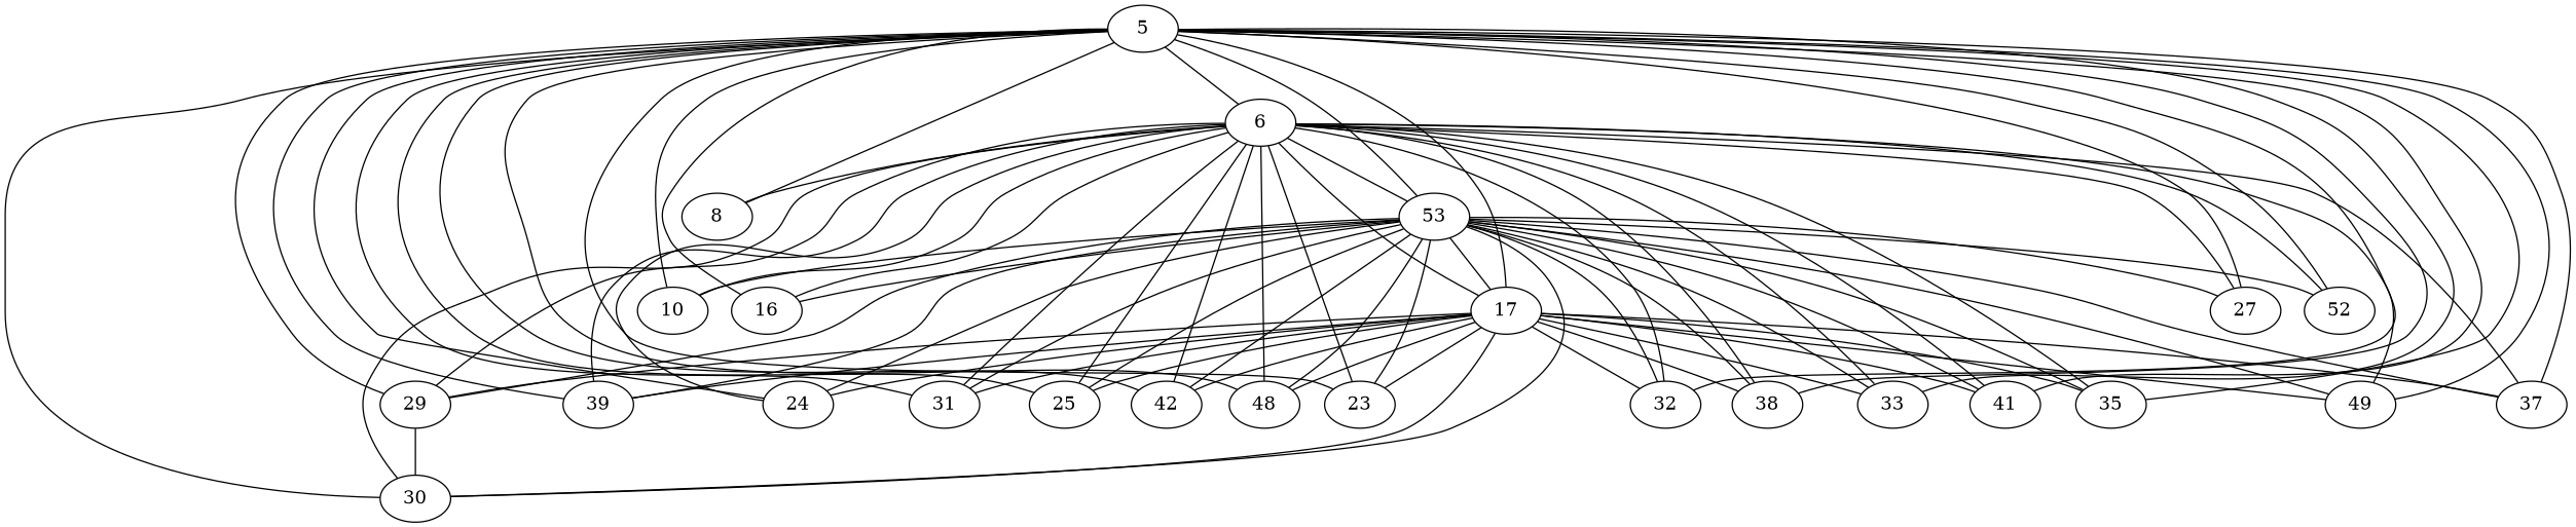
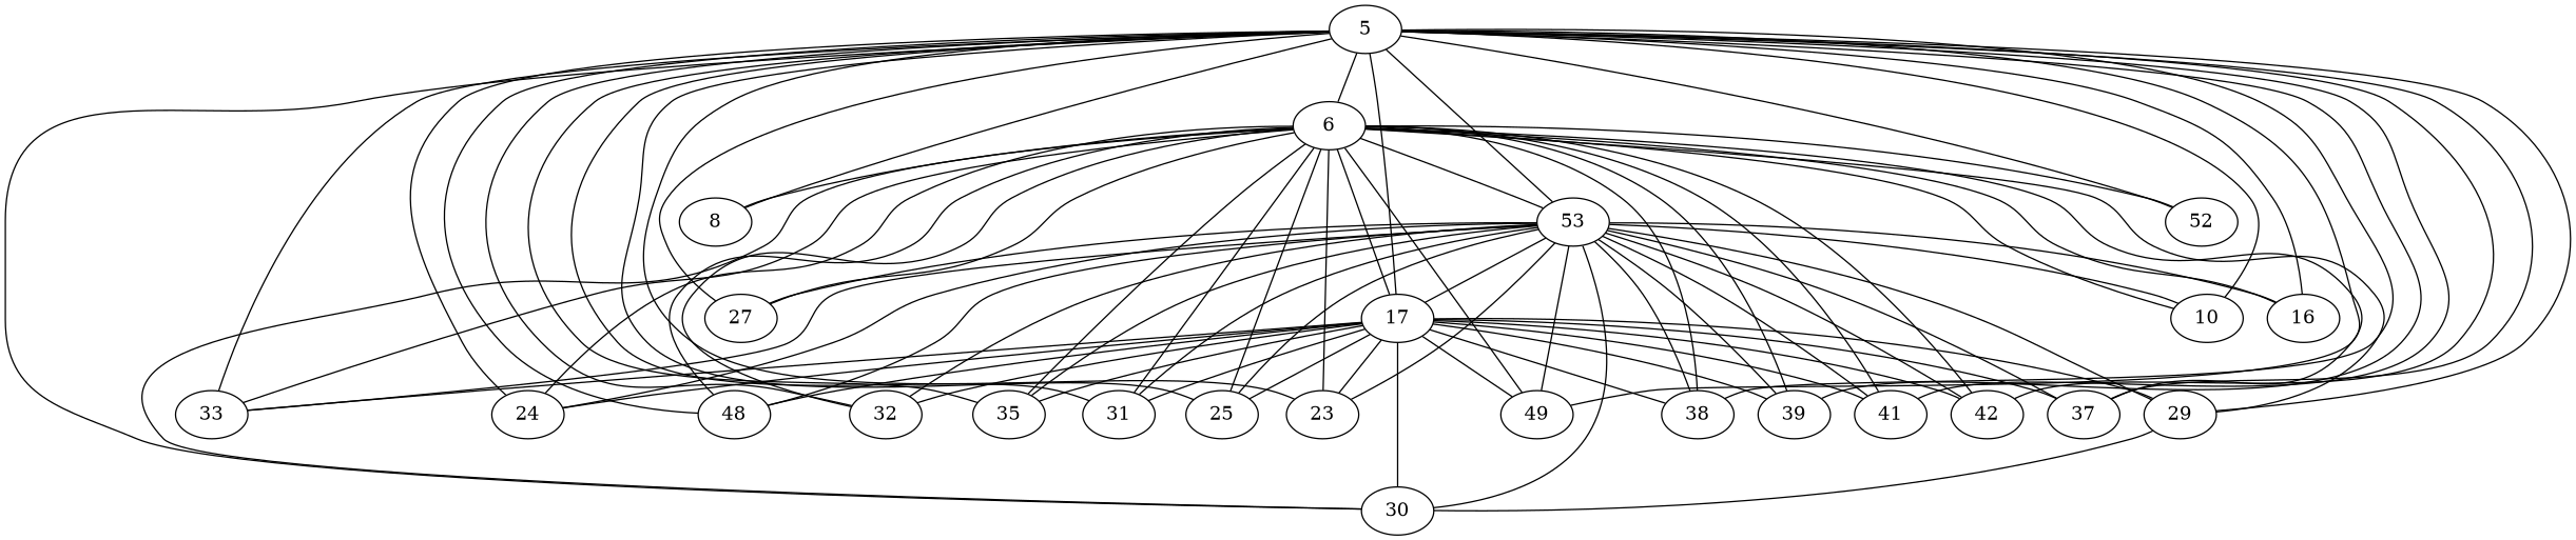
  strict graph {
    5
    6
    8
    10
    53
    16
    17
    23
    24
    25
    27
    29
    30
    31
    32
    33
    35
    37
    38
    39
    41
    42
    48
    49
    52
    5 -- 6
    5 -- 8
    5 -- 10
    5 -- 53
    5 -- 16
    5 -- 17
    5 -- 23
    5 -- 24
    5 -- 25
    5 -- 27
    5 -- 29
    5 -- 30
    5 -- 31
    5 -- 32
    5 -- 33
    5 -- 35
    5 -- 37
    5 -- 38
    5 -- 39
    5 -- 41
    5 -- 42
    5 -- 48
    5 -- 49
    5 -- 52
    6 -- 8
    6 -- 10
    6 -- 53
    6 -- 16
    6 -- 17
    6 -- 23
    6 -- 24
    6 -- 25
    6 -- 27
    6 -- 29
    6 -- 30
    6 -- 31
    6 -- 32
    6 -- 33
    6 -- 35
    6 -- 37
    6 -- 38
    6 -- 39
    6 -- 41
    6 -- 42
    6 -- 48
    6 -- 49
    6 -- 52
    53 -- 10
    53 -- 16
    53 -- 17
    53 -- 23
    53 -- 24
    53 -- 25
    53 -- 27
    53 -- 29
    53 -- 30
    53 -- 31
    53 -- 32
    53 -- 33
    53 -- 35
    53 -- 37
    53 -- 38
    53 -- 39
    53 -- 41
    53 -- 42
    53 -- 48
    53 -- 49
-   53 -- 52
    17 -- 23
    17 -- 24
    17 -- 25
    17 -- 29
    17 -- 30
    17 -- 31
    17 -- 32
    17 -- 33
    17 -- 35
    17 -- 37
    17 -- 38
    17 -- 39
    17 -- 41
    17 -- 42
    17 -- 48
    17 -- 49
    29 -- 30
  }
